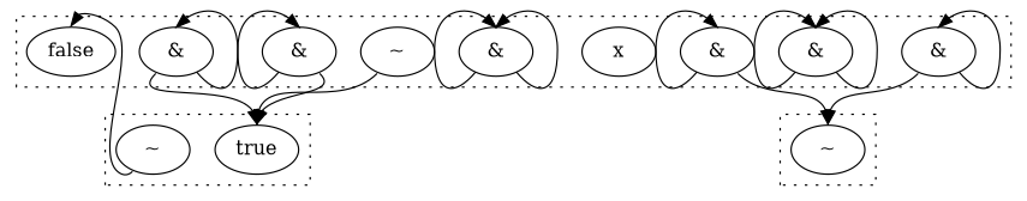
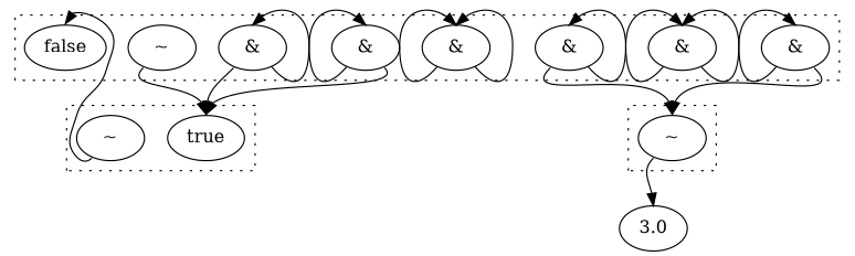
  digraph {
    clusterrank=local
    compound=true
    edge [headport=n tailport=sw]
    n1 [label=false]
    n2 [label="&"]
    n3 [label="~"]
-   n4 [label=x]
    n5 [label="&"]
    n6 [label="&"]
    n7 [label="&"]
    n8 [label="&"]
    n9 [label="&"]
    n10 [label=true]
    n11 [label="~"]
    n12 [label="~"]
+   3.0
    subgraph cluster_1 {
      style=dotted
      n1
      n2
      n3
-     n4
      n5
      n6
      n7
      n8
      n9
    }
    subgraph cluster_2 {
      style=dotted
      n10
      n11
    }
    subgraph cluster_3 {
      style=dotted
      n12
    }
    n2 -> n2
    n2 -> n2 [tailport=se]
    n3 -> n10
    n5 -> n5
    n5 -> n5 [tailport=se]
    n6 -> n6
    n6 -> n10 [tailport=se]
    n7 -> n7
    n7 -> n12 [tailport=se]
    n8 -> n8 [tailport=se]
    n8 -> n10
    n9 -> n9 [tailport=se]
    n9 -> n12
    n11 -> n1
+   n12 -> 3.0
  }
